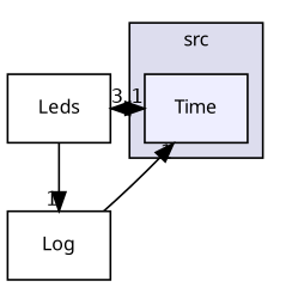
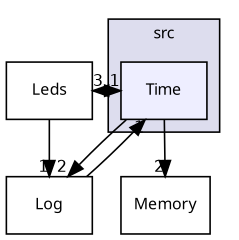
  digraph {
    compound=true
    fontname="Noto Sans"
    node [fontname="Noto Sans" fontsize=10 shape=box]
    edge [fontname="Noto Sans" headlabel=1 labeldistance=1.5 labelfontname=Helvetica labelfontsize=10]
    n1 [fillcolor="#eeeeff" label=Time pencolor=black style=filled]
    n2 [label=Log]
+   n3 [label=Memory]
    n4 [label=Leds]
    subgraph cluster_1 {
      bgcolor="#ddddee"
      fontsize=10
      label=src
      pencolor=black
      n1
    }
+   n1 -> n2 [headlabel=2]
+   n1 -> n3 [headlabel=2]
    n1 -> n4 [headlabel=3]
    n2 -> n1
    n4 -> n1
    n4 -> n2
  }
